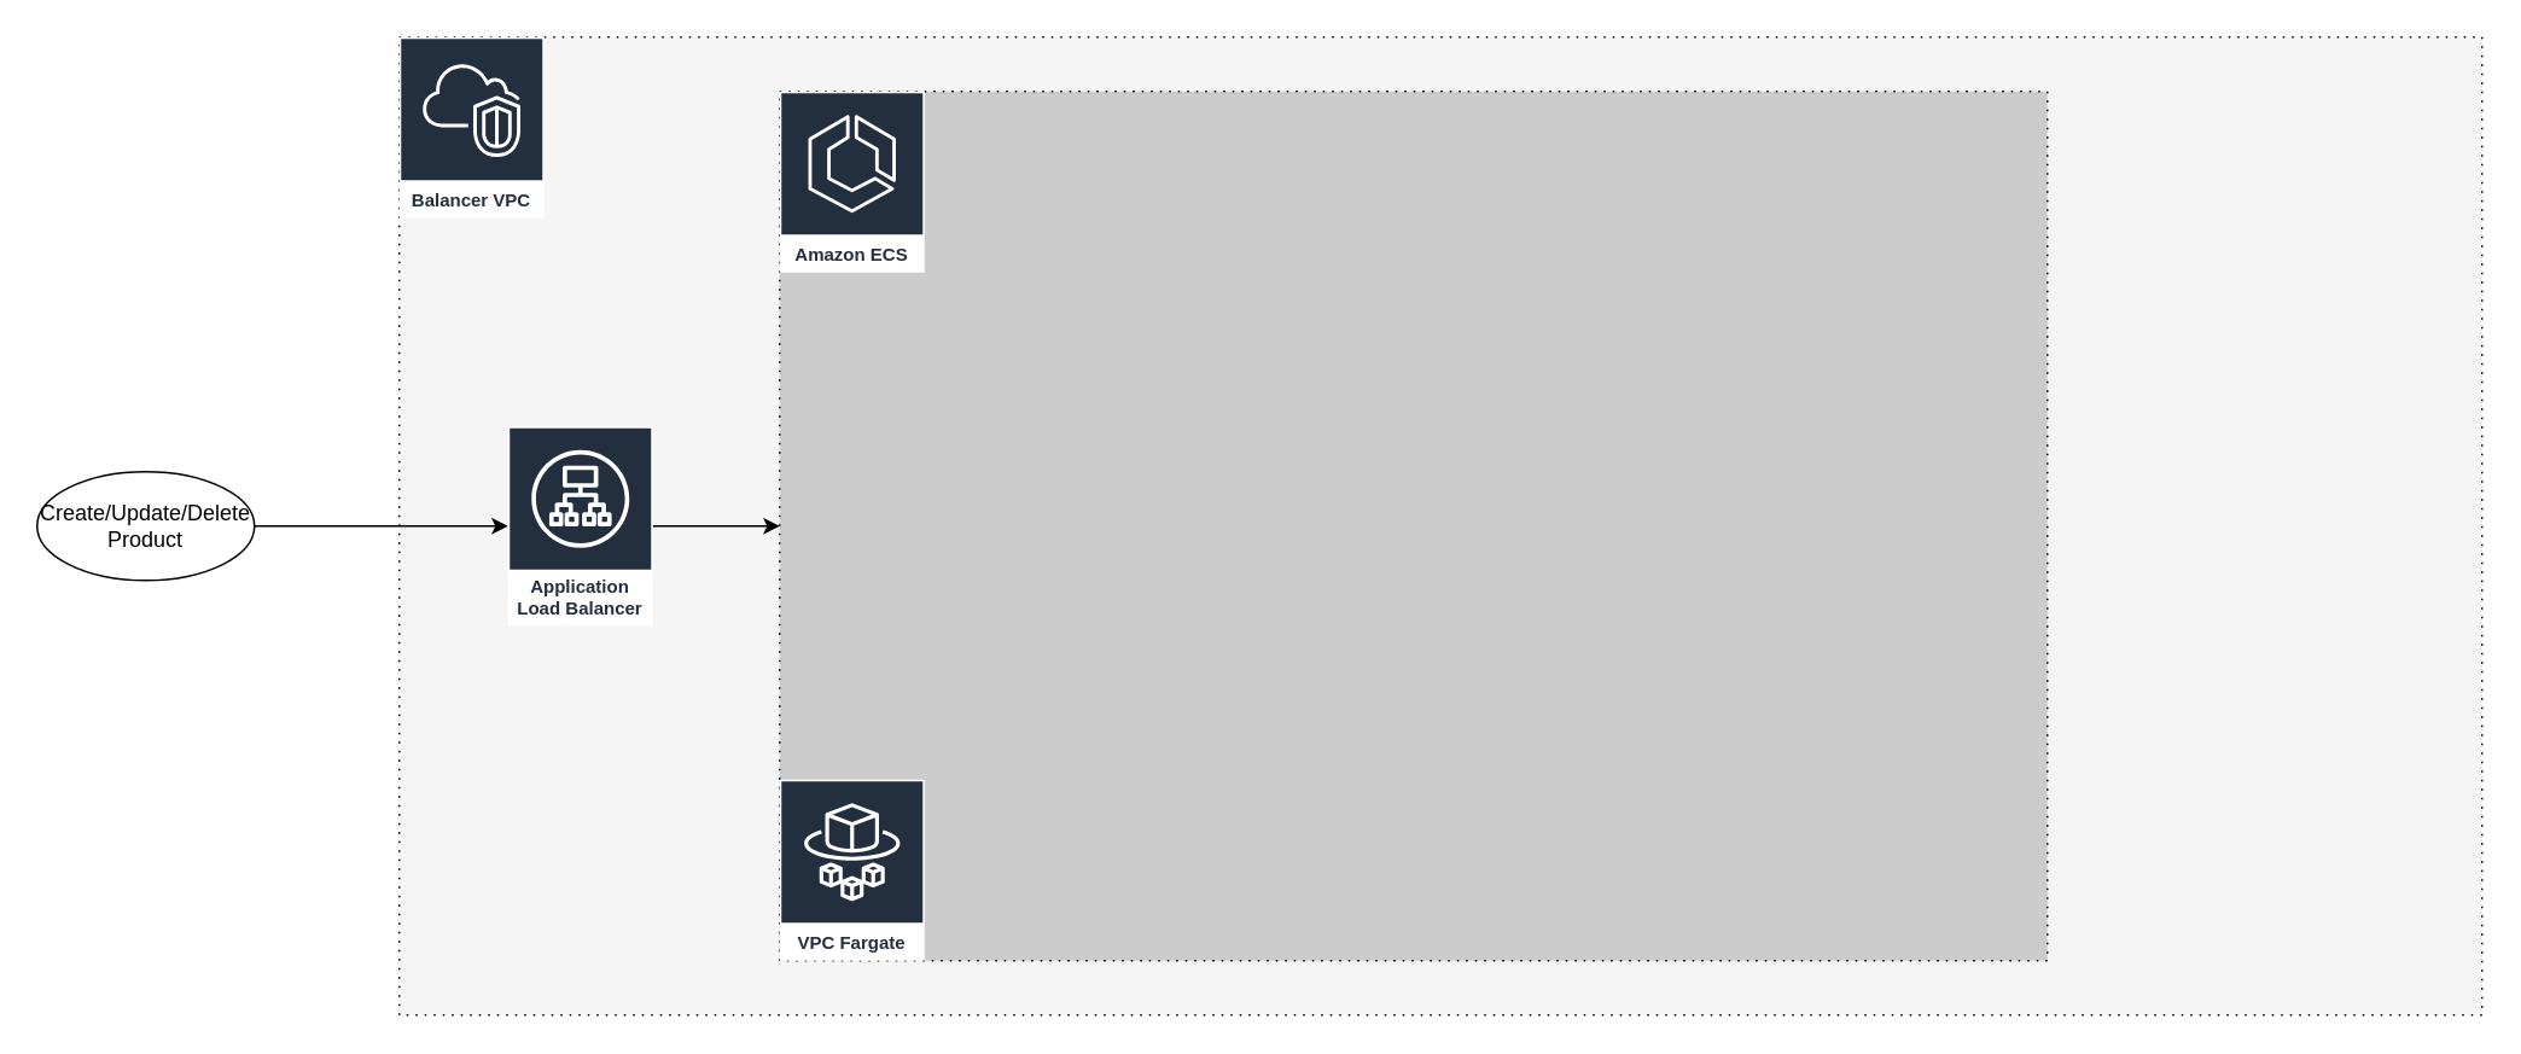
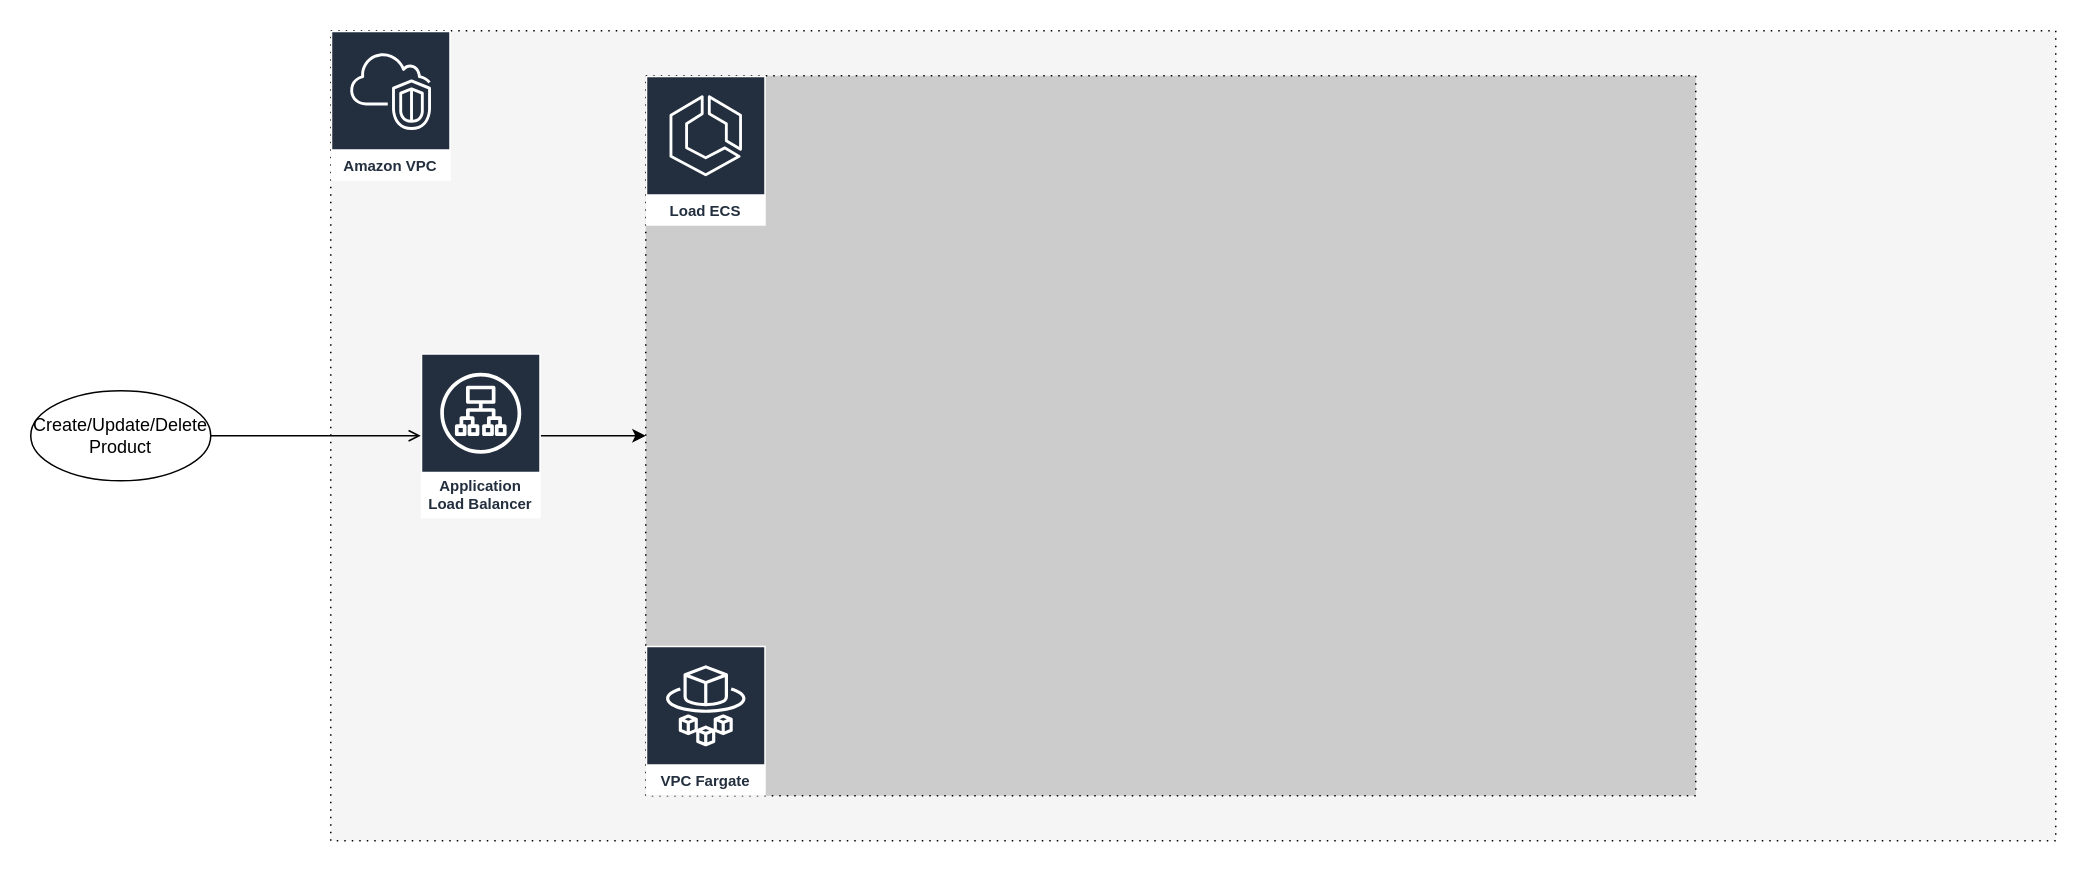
  <mxCell id="0" />
  <mxCell id="1" parent="0" />
  <mxCell id="2" value="" style="rounded=0;whiteSpace=wrap;html=1;fillColor=#f5f5f5;fontColor=#333333;strokeColor=#000000;dashed=1;dashPattern=1 4;" vertex="1" parent="1"><mxGeometry x="220" y="20" width="1150" height="540" as="geometry" /></mxCell>
- <mxCell id="3" style="edgeStyle=orthogonalEdgeStyle;rounded=0;orthogonalLoop=1;jettySize=auto;html=1;exitX=1;exitY=0.5;exitDx=0;exitDy=0;" edge="1" parent="1" source="4" target="10"><mxGeometry relative="1" as="geometry" /></mxCell>
+ <mxCell id="3" style="edgeStyle=orthogonalEdgeStyle;rounded=0;orthogonalLoop=1;jettySize=auto;html=1;exitX=1;exitY=0.5;exitDx=0;exitDy=0;endArrow=open;" edge="1" parent="1" source="4" target="10"><mxGeometry relative="1" as="geometry" /></mxCell>
  <mxCell id="4" value="Create/Update/Delete Product" style="ellipse;whiteSpace=wrap;html=1;" vertex="1" parent="1"><mxGeometry x="20" y="260" width="120" height="60" as="geometry" /></mxCell>
  <mxCell id="5" value="" style="rounded=0;whiteSpace=wrap;html=1;fillColor=#CCCCCC;fontColor=#333333;strokeColor=#000000;dashed=1;dashPattern=1 4;" vertex="1" parent="1"><mxGeometry x="430" y="50" width="700" height="480" as="geometry" /></mxCell>
- <mxCell id="6" value="Balancer VPC" style="sketch=0;outlineConnect=0;fontColor=#232F3E;gradientColor=none;strokeColor=#ffffff;fillColor=#232F3E;dashed=0;verticalLabelPosition=middle;verticalAlign=bottom;align=center;html=1;whiteSpace=wrap;fontSize=10;fontStyle=1;spacing=3;shape=mxgraph.aws4.productIcon;prIcon=mxgraph.aws4.vpc;" vertex="1" parent="1"><mxGeometry x="220" y="20" width="80" height="100" as="geometry" /></mxCell>
- <mxCell id="7" value="Amazon ECS" style="sketch=0;outlineConnect=0;fontColor=#232F3E;gradientColor=none;strokeColor=#ffffff;fillColor=#232F3E;dashed=0;verticalLabelPosition=middle;verticalAlign=bottom;align=center;html=1;whiteSpace=wrap;fontSize=10;fontStyle=1;spacing=3;shape=mxgraph.aws4.productIcon;prIcon=mxgraph.aws4.ecs;" vertex="1" parent="1"><mxGeometry x="430" y="50" width="80" height="100" as="geometry" /></mxCell>
+ <mxCell id="6" value="Amazon VPC" style="sketch=0;outlineConnect=0;fontColor=#232F3E;gradientColor=none;strokeColor=#ffffff;fillColor=#232F3E;dashed=0;verticalLabelPosition=middle;verticalAlign=bottom;align=center;html=1;whiteSpace=wrap;fontSize=10;fontStyle=1;spacing=3;shape=mxgraph.aws4.productIcon;prIcon=mxgraph.aws4.vpc;" vertex="1" parent="1"><mxGeometry x="220" y="20" width="80" height="100" as="geometry" /></mxCell>
+ <mxCell id="7" value="Load ECS" style="sketch=0;outlineConnect=0;fontColor=#232F3E;gradientColor=none;strokeColor=#ffffff;fillColor=#232F3E;dashed=0;verticalLabelPosition=middle;verticalAlign=bottom;align=center;html=1;whiteSpace=wrap;fontSize=10;fontStyle=1;spacing=3;shape=mxgraph.aws4.productIcon;prIcon=mxgraph.aws4.ecs;" vertex="1" parent="1"><mxGeometry x="430" y="50" width="80" height="100" as="geometry" /></mxCell>
  <mxCell id="8" value="VPC Fargate" style="sketch=0;outlineConnect=0;fontColor=#232F3E;gradientColor=none;strokeColor=#ffffff;fillColor=#232F3E;dashed=0;verticalLabelPosition=middle;verticalAlign=bottom;align=center;html=1;whiteSpace=wrap;fontSize=10;fontStyle=1;spacing=3;shape=mxgraph.aws4.productIcon;prIcon=mxgraph.aws4.fargate;" vertex="1" parent="1"><mxGeometry x="430" y="430" width="80" height="100" as="geometry" /></mxCell>
  <mxCell id="9" style="edgeStyle=orthogonalEdgeStyle;rounded=0;orthogonalLoop=1;jettySize=auto;html=1;entryX=0;entryY=0.5;entryDx=0;entryDy=0;" edge="1" parent="1" source="10" target="5"><mxGeometry relative="1" as="geometry" /></mxCell>
  <mxCell id="10" value="Application Load Balancer" style="sketch=0;outlineConnect=0;fontColor=#232F3E;gradientColor=none;strokeColor=#ffffff;fillColor=#232F3E;dashed=0;verticalLabelPosition=middle;verticalAlign=bottom;align=center;html=1;whiteSpace=wrap;fontSize=10;fontStyle=1;spacing=3;shape=mxgraph.aws4.productIcon;prIcon=mxgraph.aws4.application_load_balancer;" vertex="1" parent="1"><mxGeometry x="280" y="235" width="80" height="110" as="geometry" /></mxCell>
